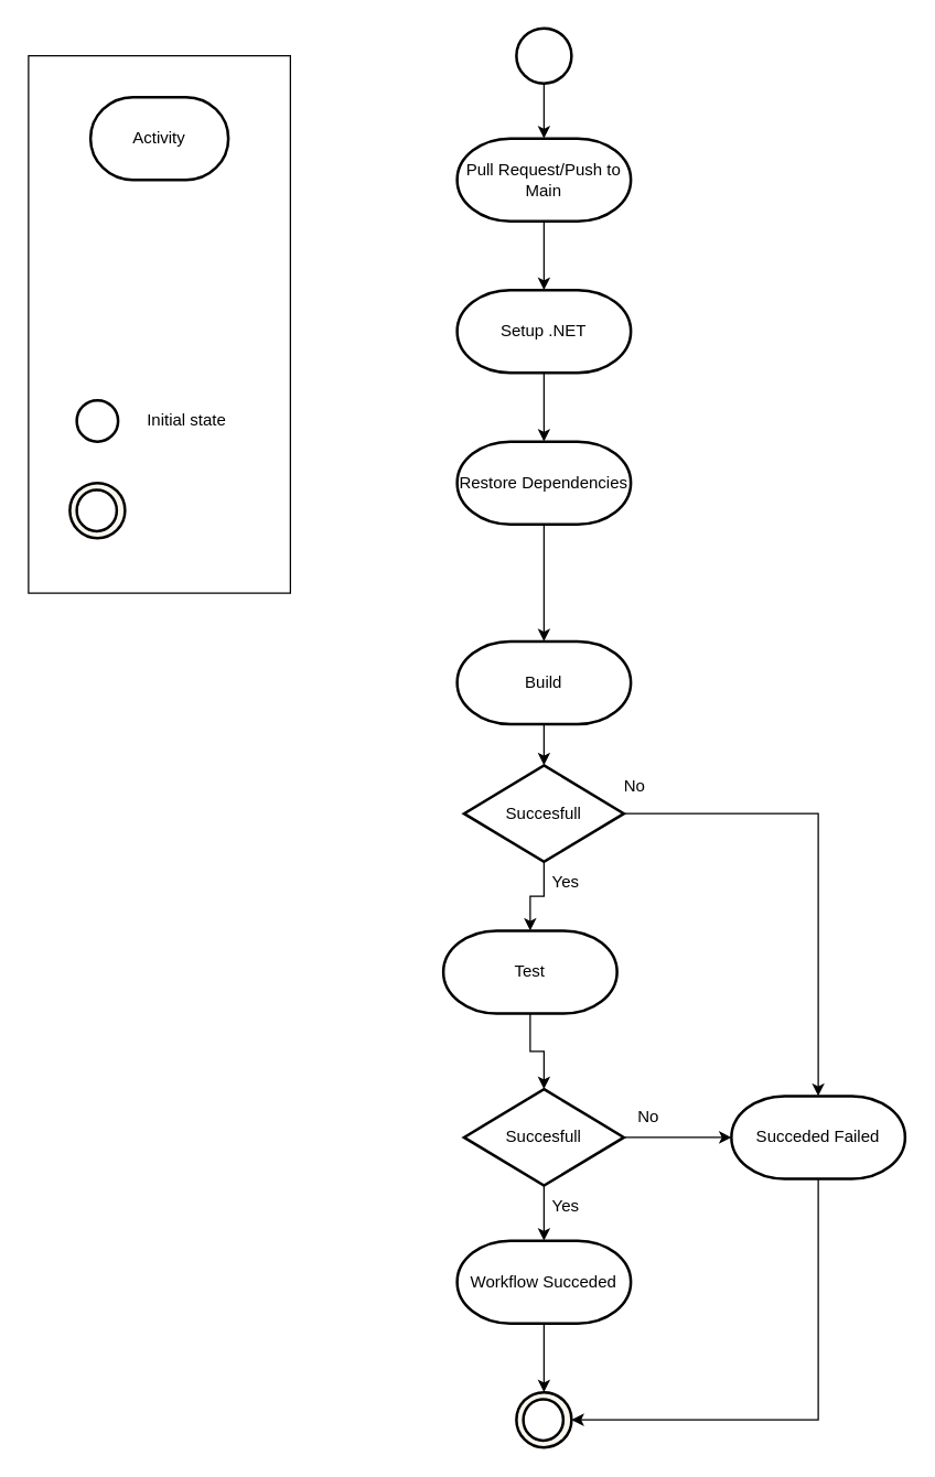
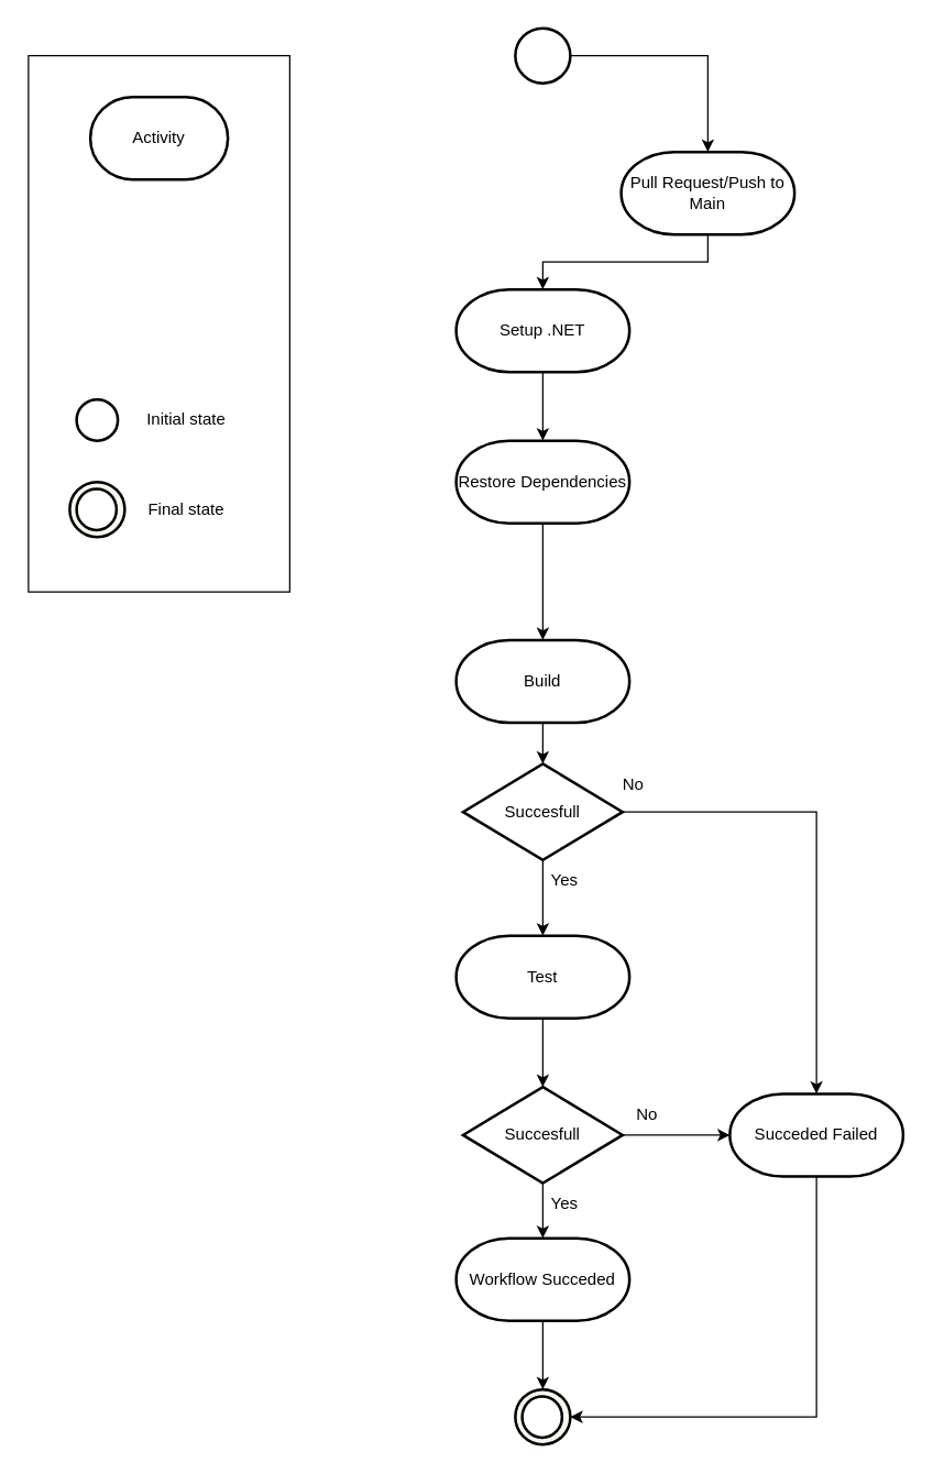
  <mxCell id="0" />
  <mxCell id="1" parent="0" />
  <mxCell id="2" value="" style="edgeStyle=orthogonalEdgeStyle;rounded=0;orthogonalLoop=1;jettySize=auto;html=1;" parent="1" source="3" target="5" edge="1"><mxGeometry relative="1" as="geometry" /></mxCell>
  <mxCell id="3" value="" style="strokeWidth=2;html=1;shape=mxgraph.flowchart.start_2;whiteSpace=wrap;" parent="1" vertex="1"><mxGeometry x="374" y="20" width="40" height="40" as="geometry" /></mxCell>
  <mxCell id="4" value="" style="edgeStyle=orthogonalEdgeStyle;rounded=0;orthogonalLoop=1;jettySize=auto;html=1;" parent="1" source="5" target="7" edge="1"><mxGeometry relative="1" as="geometry" /></mxCell>
- <mxCell id="5" value="Pull Request/Push to Main" style="strokeWidth=2;html=1;shape=mxgraph.flowchart.terminator;whiteSpace=wrap;" parent="1" vertex="1"><mxGeometry x="331" y="100" width="126" height="60" as="geometry" /></mxCell>
+ <mxCell id="5" value="Pull Request/Push to Main" style="strokeWidth=2;html=1;shape=mxgraph.flowchart.terminator;whiteSpace=wrap;" parent="1" vertex="1"><mxGeometry x="451" y="110" width="126" height="60" as="geometry" /></mxCell>
  <mxCell id="6" value="" style="edgeStyle=orthogonalEdgeStyle;rounded=0;orthogonalLoop=1;jettySize=auto;html=1;" parent="1" source="7" target="9" edge="1"><mxGeometry relative="1" as="geometry" /></mxCell>
  <mxCell id="7" value="Setup .NET" style="strokeWidth=2;html=1;shape=mxgraph.flowchart.terminator;whiteSpace=wrap;" parent="1" vertex="1"><mxGeometry x="331" y="210" width="126" height="60" as="geometry" /></mxCell>
  <mxCell id="8" value="" style="edgeStyle=orthogonalEdgeStyle;rounded=0;orthogonalLoop=1;jettySize=auto;html=1;" parent="1" source="9" target="11" edge="1"><mxGeometry relative="1" as="geometry" /></mxCell>
  <mxCell id="9" value="Restore Dependencies" style="strokeWidth=2;html=1;shape=mxgraph.flowchart.terminator;whiteSpace=wrap;" parent="1" vertex="1"><mxGeometry x="331" y="320" width="126" height="60" as="geometry" /></mxCell>
  <mxCell id="10" value="" style="edgeStyle=orthogonalEdgeStyle;rounded=0;orthogonalLoop=1;jettySize=auto;html=1;" parent="1" source="11" target="14" edge="1"><mxGeometry relative="1" as="geometry" /></mxCell>
  <mxCell id="11" value="Build" style="strokeWidth=2;html=1;shape=mxgraph.flowchart.terminator;whiteSpace=wrap;" parent="1" vertex="1"><mxGeometry x="331" y="465" width="126" height="60" as="geometry" /></mxCell>
  <mxCell id="12" value="" style="edgeStyle=orthogonalEdgeStyle;rounded=0;orthogonalLoop=1;jettySize=auto;html=1;" parent="1" source="14" target="16" edge="1"><mxGeometry relative="1" as="geometry" /></mxCell>
  <mxCell id="13" style="edgeStyle=orthogonalEdgeStyle;rounded=0;orthogonalLoop=1;jettySize=auto;html=1;" parent="1" source="14" target="23" edge="1"><mxGeometry relative="1" as="geometry" /></mxCell>
  <mxCell id="14" value="Succesfull" style="strokeWidth=2;html=1;shape=mxgraph.flowchart.decision;whiteSpace=wrap;" parent="1" vertex="1"><mxGeometry x="336" y="555" width="116" height="70" as="geometry" /></mxCell>
  <mxCell id="15" value="" style="edgeStyle=orthogonalEdgeStyle;rounded=0;orthogonalLoop=1;jettySize=auto;html=1;" parent="1" source="16" target="18" edge="1"><mxGeometry relative="1" as="geometry" /></mxCell>
- <mxCell id="16" value="Test" style="strokeWidth=2;html=1;shape=mxgraph.flowchart.terminator;whiteSpace=wrap;" parent="1" vertex="1"><mxGeometry x="321" y="675" width="126" height="60" as="geometry" /></mxCell>
+ <mxCell id="16" value="Test" style="strokeWidth=2;html=1;shape=mxgraph.flowchart.terminator;whiteSpace=wrap;" parent="1" vertex="1"><mxGeometry x="331" y="680" width="126" height="60" as="geometry" /></mxCell>
  <mxCell id="17" value="" style="edgeStyle=orthogonalEdgeStyle;rounded=0;orthogonalLoop=1;jettySize=auto;html=1;" parent="1" source="18" target="20" edge="1"><mxGeometry relative="1" as="geometry" /></mxCell>
  <mxCell id="18" value="Succesfull" style="strokeWidth=2;html=1;shape=mxgraph.flowchart.decision;whiteSpace=wrap;" parent="1" vertex="1"><mxGeometry x="336" y="790" width="116" height="70" as="geometry" /></mxCell>
  <mxCell id="19" value="" style="edgeStyle=orthogonalEdgeStyle;rounded=0;orthogonalLoop=1;jettySize=auto;html=1;entryX=0.5;entryY=0;entryDx=0;entryDy=0;entryPerimeter=0;" parent="1" source="20" target="21" edge="1"><mxGeometry relative="1" as="geometry" /></mxCell>
  <mxCell id="20" value="Workflow Succeded" style="strokeWidth=2;html=1;shape=mxgraph.flowchart.terminator;whiteSpace=wrap;" parent="1" vertex="1"><mxGeometry x="331" y="900" width="126" height="60" as="geometry" /></mxCell>
  <mxCell id="21" value="" style="strokeWidth=2;html=1;shape=mxgraph.flowchart.start_2;whiteSpace=wrap;fillColor=#f9f7ed;strokeColor=#000000;" parent="1" vertex="1"><mxGeometry x="374" y="1010" width="40" height="40" as="geometry" /></mxCell>
  <mxCell id="22" value="" style="strokeWidth=2;html=1;shape=mxgraph.flowchart.start_2;whiteSpace=wrap;" parent="1" vertex="1"><mxGeometry x="379" y="1015" width="29" height="30" as="geometry" /></mxCell>
  <mxCell id="23" value="Succeded Failed" style="strokeWidth=2;html=1;shape=mxgraph.flowchart.terminator;whiteSpace=wrap;" parent="1" vertex="1"><mxGeometry x="530" y="795" width="126" height="60" as="geometry" /></mxCell>
  <mxCell id="24" style="edgeStyle=orthogonalEdgeStyle;rounded=0;orthogonalLoop=1;jettySize=auto;html=1;entryX=0;entryY=0.5;entryDx=0;entryDy=0;entryPerimeter=0;" parent="1" source="18" target="23" edge="1"><mxGeometry relative="1" as="geometry" /></mxCell>
  <mxCell id="25" style="edgeStyle=orthogonalEdgeStyle;rounded=0;orthogonalLoop=1;jettySize=auto;html=1;entryX=1;entryY=0.5;entryDx=0;entryDy=0;entryPerimeter=0;exitX=0.5;exitY=1;exitDx=0;exitDy=0;exitPerimeter=0;" parent="1" source="23" target="21" edge="1"><mxGeometry relative="1" as="geometry"><mxPoint x="580" y="900" as="sourcePoint" /></mxGeometry></mxCell>
  <mxCell id="26" value="No" style="text;html=1;strokeColor=none;fillColor=none;align=center;verticalAlign=middle;whiteSpace=wrap;rounded=0;" parent="1" vertex="1"><mxGeometry x="430" y="555" width="60" height="30" as="geometry" /></mxCell>
  <mxCell id="27" value="No" style="text;html=1;strokeColor=none;fillColor=none;align=center;verticalAlign=middle;whiteSpace=wrap;rounded=0;" parent="1" vertex="1"><mxGeometry x="440" y="795" width="60" height="30" as="geometry" /></mxCell>
  <mxCell id="28" value="Yes" style="text;html=1;strokeColor=none;fillColor=none;align=center;verticalAlign=middle;whiteSpace=wrap;rounded=0;" parent="1" vertex="1"><mxGeometry x="380" y="625" width="60" height="30" as="geometry" /></mxCell>
  <mxCell id="29" value="Yes" style="text;html=1;strokeColor=none;fillColor=none;align=center;verticalAlign=middle;whiteSpace=wrap;rounded=0;" parent="1" vertex="1"><mxGeometry x="380" y="860" width="60" height="30" as="geometry" /></mxCell>
  <mxCell id="30" value="" style="rounded=0;whiteSpace=wrap;html=1;fillColor=none;" vertex="1" parent="1"><mxGeometry x="20" y="40" width="190" height="390" as="geometry" /></mxCell>
  <mxCell id="31" value="" style="strokeWidth=2;html=1;shape=mxgraph.flowchart.start_2;whiteSpace=wrap;" vertex="1" parent="1"><mxGeometry x="55" y="290" width="30" height="30" as="geometry" /></mxCell>
  <mxCell id="32" value="Initial state" style="text;html=1;strokeColor=none;fillColor=none;align=center;verticalAlign=middle;whiteSpace=wrap;rounded=0;" vertex="1" parent="1"><mxGeometry x="105" y="290" width="60" height="30" as="geometry" /></mxCell>
+ <mxCell id="33" value="Final state" style="text;html=1;strokeColor=none;fillColor=none;align=center;verticalAlign=middle;whiteSpace=wrap;rounded=0;" vertex="1" parent="1"><mxGeometry x="105" y="355" width="60" height="30" as="geometry" /></mxCell>
  <mxCell id="34" value="Activity" style="strokeWidth=2;html=1;shape=mxgraph.flowchart.terminator;whiteSpace=wrap;" vertex="1" parent="1"><mxGeometry x="65" y="70" width="100" height="60" as="geometry" /></mxCell>
  <mxCell id="35" value="" style="strokeWidth=2;html=1;shape=mxgraph.flowchart.start_2;whiteSpace=wrap;fillColor=#f9f7ed;strokeColor=#000000;" vertex="1" parent="1"><mxGeometry x="50" y="350" width="40" height="40" as="geometry" /></mxCell>
  <mxCell id="36" value="" style="strokeWidth=2;html=1;shape=mxgraph.flowchart.start_2;whiteSpace=wrap;" vertex="1" parent="1"><mxGeometry x="55" y="355" width="29" height="30" as="geometry" /></mxCell>
